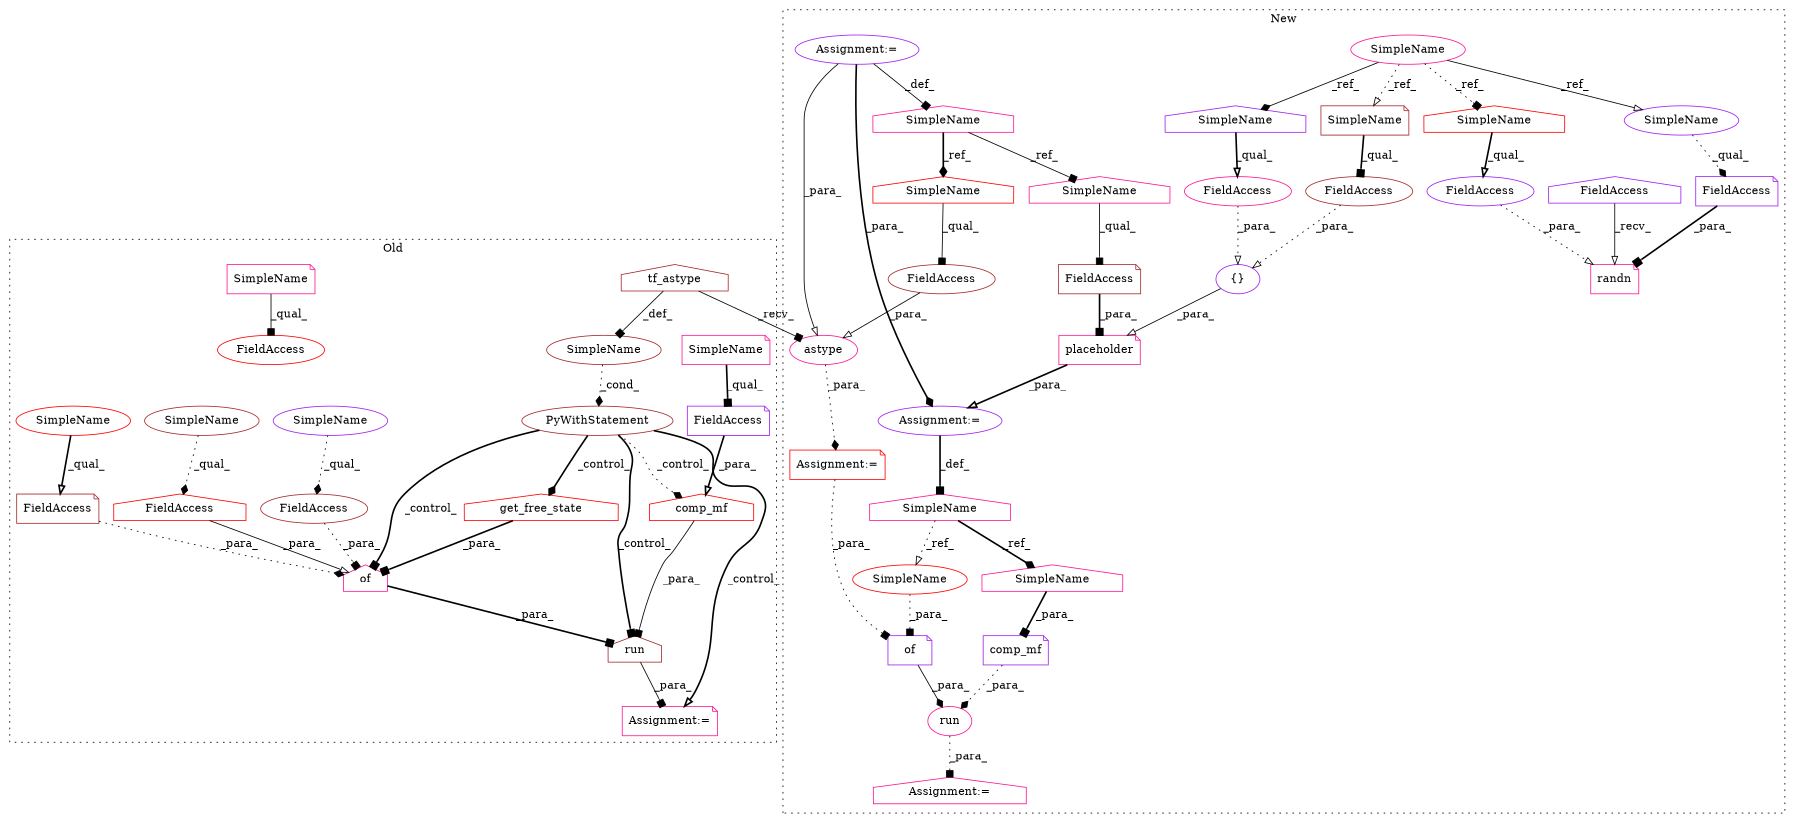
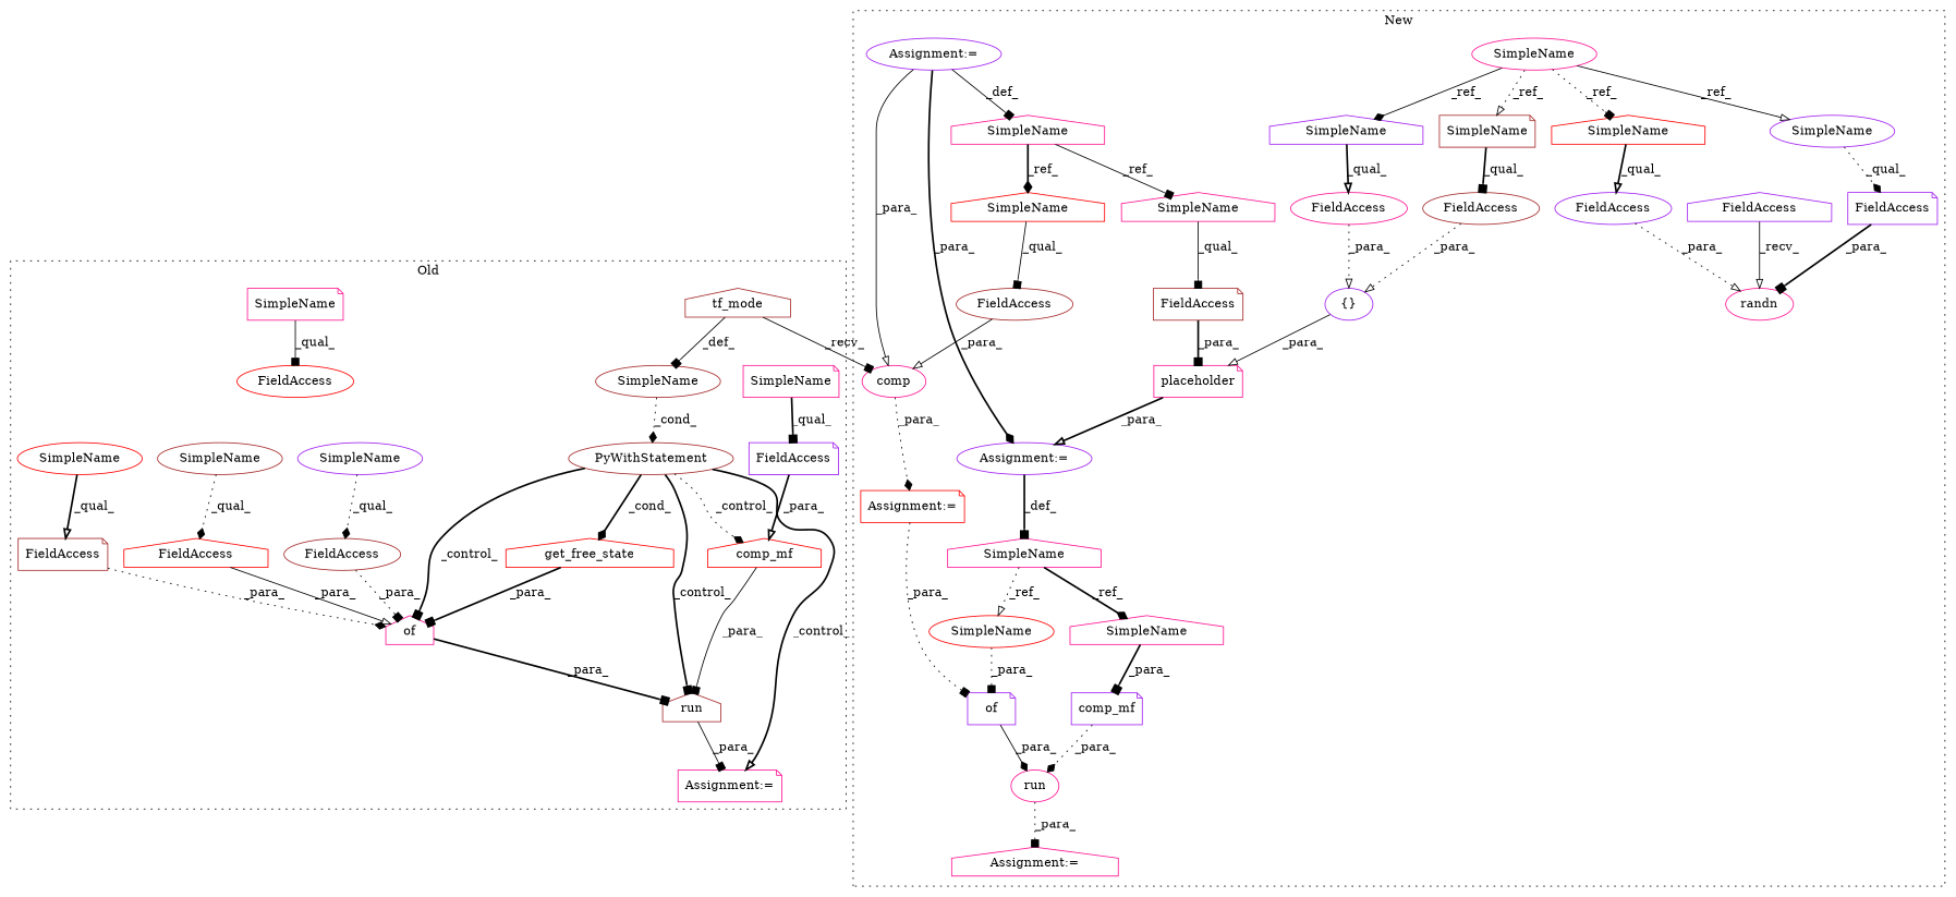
  digraph {
    node [a=42 color=deeppink l=4 s=3774 shape=ellipse]
    edge [arrowhead=box style=bold]
    n1 [a=32 l="3,1" label=of s="3732,3785" shape=house]
    n2 [color=brown label=SimpleName l="" s=""]
    n3 [a=104 color=brown l="10,2" label=PyWithStatement s="3660,3687"]
    n4 [a=22 color=brown l=11 label=FieldAccess]
    n5 [a=22 color=brown l=6 label=FieldAccess s=3767 shape=note]
    n6 [a=22 color=red l=6 label=FieldAccess s=3735 shape=house]
    n7 [a=32 color=red l=16 label=get_free_state s=3750 shape=house]
    n8 [a=22 color=purple l=6 label=FieldAccess s=3720 shape=note]
    n9 [a=22 color=red l=25 label=FieldAccess s=3623]
-   n10 [a=32 color=brown l=9 label=tf_astype s=3678 shape=house]
+   n10 [a=32 color=brown l=9 label=tf_mode s=3678 shape=house]
    n11 [a=32 color=brown l="4,1" label=run s="3708,3786" shape=house]
    n12 [a=7 l=1 label="Assignment:=" s=3702 shape=note]
    n13 [a=32 color=red l="8,1" label=comp_mf s="3712,3726" shape=house]
    n14 [label=SimpleName s=3720 shape=note]
    n15 [label=SimpleName s=3623 shape=note]
    n16 [color=red label=SimpleName s=3767]
    n17 [color=brown label=SimpleName s=3735]
    n18 [color=purple label=SimpleName]
    n19 [a=32 l="12,1" label=placeholder s="4465,4527" shape=note]
    n20 [a=7 color=purple l=1 label="Assignment:=" s=4453]
    n21 [a=22 color=brown l=17 label=FieldAccess s=4477 shape=note]
    n22 [a=32 color=purple l="3,1" label=of s="4807,4818" shape=note]
-   n23 [a=32 l="6,1" label=randn s="4556,4583" shape=note]
+   n23 [a=32 l="6,1" label=randn s="4556,4583"]
    n24 [a=4 color=purple l="1,1" label="{}" s="4504,4526"]
    n25 [a=7 color=red l=1 label="Assignment:=" s=4542 shape=note]
    n26 [a=22 l=14 label=FieldAccess s=4512]
    n27 [label=SimpleName s=4243]
    n28 [a=22 color=purple l=14 label=FieldAccess s=4569 shape=note]
    n29 [a=32 l="4,1" label=run s="4788,4819"]
    n30 [l=8 label=SimpleName s=4288 shape=house]
    n31 [a=22 color=brown l=17 label=FieldAccess s=4592]
    n32 [a=22 color=purple l=12 label=FieldAccess s=4543 shape=house]
    n33 [a=22 color=brown l=6 label=FieldAccess s=4505]
    n34 [a=22 color=purple l=6 label=FieldAccess s=4562]
    n35 [a=7 color=purple l=8 label="Assignment:=" s=4288]
-   n36 [a=32 l="7,1" label=astype s="4585,4609"]
+   n36 [a=32 l="7,1" label=comp s="4585,4609"]
    n37 [a=7 l=1 label="Assignment:=" s=4782 shape=house]
    n38 [l=1 label=SimpleName s=4452 shape=house]
    n39 [a=32 color=purple l="8,1" label=comp_mf s="4792,4801" shape=note]
    n40 [color=purple label=SimpleName s=4569]
    n41 [color=red label=SimpleName s=4562 shape=house]
    n42 [color=brown label=SimpleName s=4505 shape=note]
    n43 [color=purple label=SimpleName s=4512 shape=house]
    n44 [l=1 label=SimpleName s=4800 shape=house]
    n45 [color=red l=1 label=SimpleName s=4810]
    n46 [l=8 label=SimpleName s=4477 shape=house]
    n47 [color=red l=8 label=SimpleName s=4592 shape=house]
    subgraph cluster_1 {
      label=Old
      style=dotted
      n1
      n2
      n3
      n4
      n5
      n6
      n7
      n8
      n9
      n10
      n11
      n12
      n13
      n14
      n15
      n16
      n17
      n18
    }
    subgraph cluster_2 {
      label=New
      style=dotted
      n19
      n20
      n21
      n22
      n23
      n24
      n25
      n26
      n27
      n28
      n29
      n30
      n31
      n32
      n33
      n34
      n35
      n36
      n37
      n38
      n39
      n40
      n41
      n42
      n43
      n44
      n45
      n46
      n47
    }
    n1 -> n11 [label=_para_]
    n2 -> n3 [arrowhead=diamond label=_cond_ style=dotted]
    n3 -> n1 [label=_control_]
-   n3 -> n7 [arrowhead=diamond label=_control_]
+   n3 -> n7 [arrowhead=diamond label=_cond_]
    n3 -> n11 [label=_control_]
    n3 -> n12 [arrowhead=onormal label=_control_]
    n3 -> n13 [arrowhead=diamond label=_control_ style=dotted]
    n4 -> n1 [label=_para_ style=dotted]
    n5 -> n1 [arrowhead=diamond label=_para_ style=dotted]
    n6 -> n1 [arrowhead=onormal label=_para_ style=solid]
    n7 -> n1 [label=_para_]
    n8 -> n13 [arrowhead=onormal label=_para_]
    n10 -> n2 [label=_def_ style=solid]
    n10 -> n36 [label=_recv_ style=solid]
    n11 -> n12 [label=_para_ style=solid]
    n13 -> n11 [label=_para_ style=solid]
    n14 -> n8 [label=_qual_]
    n15 -> n9 [label=_qual_ style=solid]
    n16 -> n5 [arrowhead=onormal label=_qual_]
    n17 -> n6 [arrowhead=diamond label=_qual_ style=dotted]
    n18 -> n4 [arrowhead=diamond label=_qual_ style=dotted]
    n19 -> n20 [arrowhead=onormal label=_para_]
    n20 -> n38 [label=_def_]
    n21 -> n19 [label=_para_]
    n22 -> n29 [arrowhead=diamond label=_para_ style=solid]
    n24 -> n19 [arrowhead=onormal label=_para_ style=solid]
    n25 -> n22 [label=_para_ style=dotted]
    n26 -> n24 [arrowhead=onormal label=_para_ style=dotted]
    n27 -> n40 [arrowhead=onormal label=_ref_ style=solid]
    n27 -> n41 [label=_ref_ style=dotted]
    n27 -> n42 [arrowhead=onormal label=_ref_ style=dotted]
    n27 -> n43 [arrowhead=diamond label=_ref_ style=solid]
    n28 -> n23 [label=_para_]
    n29 -> n37 [label=_para_ style=dotted]
    n30 -> n46 [label=_ref_ style=solid]
    n30 -> n47 [arrowhead=diamond label=_ref_]
    n31 -> n36 [arrowhead=onormal label=_para_ style=solid]
    n32 -> n23 [arrowhead=onormal label=_recv_ style=solid]
    n33 -> n24 [arrowhead=onormal label=_para_ style=dotted]
    n34 -> n23 [arrowhead=onormal label=_para_ style=dotted]
    n35 -> n20 [arrowhead=diamond label=_para_]
    n35 -> n30 [label=_def_ style=solid]
    n35 -> n36 [arrowhead=onormal label=_para_ style=solid]
    n36 -> n25 [arrowhead=diamond label=_para_ style=dotted]
    n38 -> n44 [arrowhead=diamond label=_ref_]
    n38 -> n45 [arrowhead=onormal label=_ref_ style=dotted]
    n39 -> n29 [arrowhead=diamond label=_para_ style=dotted]
    n40 -> n28 [arrowhead=diamond label=_qual_ style=dotted]
    n41 -> n34 [arrowhead=onormal label=_qual_]
    n42 -> n33 [label=_qual_]
    n43 -> n26 [arrowhead=onormal label=_qual_]
    n44 -> n39 [label=_para_]
    n45 -> n22 [label=_para_ style=dotted]
    n46 -> n21 [label=_qual_ style=solid]
    n47 -> n31 [label=_qual_ style=solid]
  }
